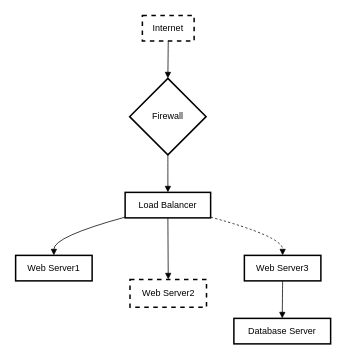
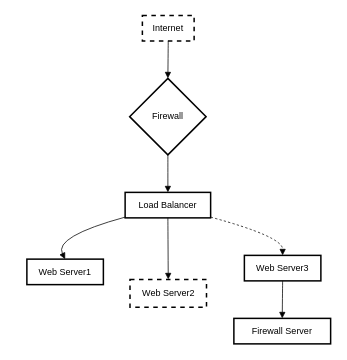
  <mxCell id="0" />
  <mxCell id="1" parent="0" />
  <mxCell id="2" value="Internet" style="whiteSpace=wrap;strokeWidth=2;dashed=1;" parent="1" vertex="1"><mxGeometry x="189" width="69" height="34" as="geometry" y="20" /></mxCell>
  <mxCell id="3" value="Firewall" style="rhombus;strokeWidth=2;whiteSpace=wrap;" parent="1" vertex="1"><mxGeometry x="172" y="104" width="102" height="102" as="geometry" /></mxCell>
  <mxCell id="4" value="Load Balancer" style="whiteSpace=wrap;strokeWidth=2;" parent="1" vertex="1"><mxGeometry x="166" y="256" width="114" height="34" as="geometry" /></mxCell>
- <mxCell id="5" value="Web Server1" style="whiteSpace=wrap;strokeWidth=2;" parent="1" vertex="1"><mxGeometry y="340" width="102" height="34" as="geometry" x="20" /></mxCell>
+ <mxCell id="5" value="Web Server1" style="whiteSpace=wrap;strokeWidth=2;" parent="1" vertex="1"><mxGeometry x="35" y="345" width="102" height="34" as="geometry" /></mxCell>
  <mxCell id="6" value="Web Server2" style="whiteSpace=wrap;strokeWidth=2;dashed=1;" parent="1" vertex="1"><mxGeometry x="172.5" y="372" width="102" height="37" as="geometry" /></mxCell>
  <mxCell id="7" value="Web Server3" style="whiteSpace=wrap;strokeWidth=2;" parent="1" vertex="1"><mxGeometry x="325" y="340" width="102" height="34" as="geometry" /></mxCell>
- <mxCell id="8" value="Database Server" style="whiteSpace=wrap;strokeWidth=2;" parent="1" vertex="1"><mxGeometry x="311" y="424" width="129" height="34" as="geometry" /></mxCell>
+ <mxCell id="8" value="Firewall Server" style="whiteSpace=wrap;strokeWidth=2;" parent="1" vertex="1"><mxGeometry x="311" y="424" width="129" height="34" as="geometry" /></mxCell>
  <mxCell id="9" value="" style="curved=1;startArrow=none;endArrow=block;exitX=0.5;exitY=1;entryX=0.5;entryY=0;" parent="1" source="2" target="3" edge="1"><mxGeometry relative="1" as="geometry"><Array as="points" /></mxGeometry></mxCell>
  <mxCell id="10" value="" style="curved=1;startArrow=none;endArrow=block;exitX=0.5;exitY=1;entryX=0.5;entryY=0.01;" parent="1" source="3" target="4" edge="1"><mxGeometry relative="1" as="geometry"><Array as="points" /></mxGeometry></mxCell>
  <mxCell id="11" value="" style="curved=1;startArrow=none;endArrow=block;exitX=0;exitY=0.97;entryX=0.5;entryY=0.01;" parent="1" source="4" target="5" edge="1"><mxGeometry relative="1" as="geometry"><Array as="points"><mxPoint x="71" y="315" /></Array></mxGeometry></mxCell>
  <mxCell id="12" value="" style="curved=1;startArrow=none;endArrow=block;exitX=0.5;exitY=1.01;entryX=0.5;entryY=0.01;" parent="1" source="4" target="6" edge="1"><mxGeometry relative="1" as="geometry"><Array as="points" /></mxGeometry></mxCell>
  <mxCell id="13" value="" style="curved=1;startArrow=none;endArrow=block;exitX=1;exitY=0.97;entryX=0.5;entryY=0.01;dashed=1;" parent="1" source="4" target="7" edge="1"><mxGeometry relative="1" as="geometry"><Array as="points"><mxPoint x="376" y="315" /></Array></mxGeometry></mxCell>
  <mxCell id="14" value="" style="curved=1;startArrow=none;endArrow=block;exitX=0.5;exitY=1.01;entryX=0.5;entryY=0.01;" parent="1" source="7" target="8" edge="1"><mxGeometry relative="1" as="geometry"><Array as="points" /></mxGeometry></mxCell>
